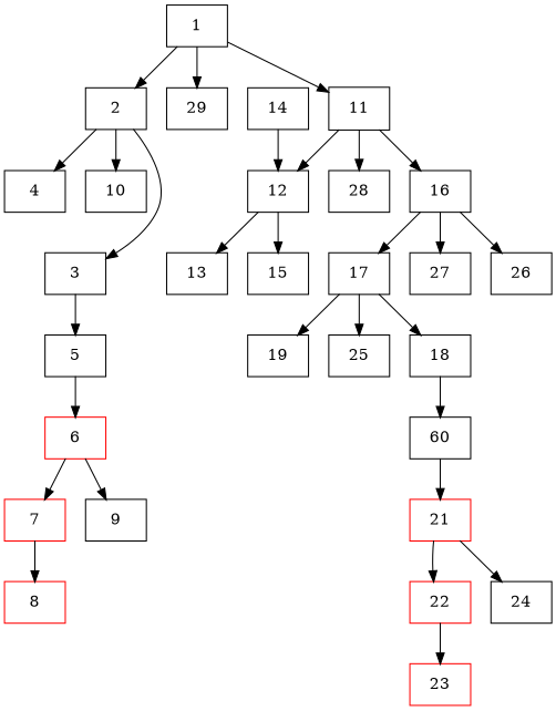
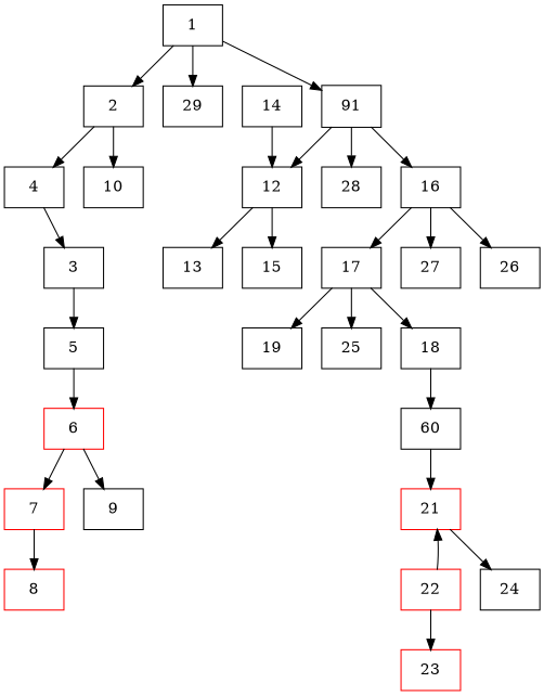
  digraph {
    fontname="DejaVu Serif"
    node [fontname="DejaVu Serif" level=4 shape=record]
    edge [fontname="DejaVu Serif"]
    n1 [label=1 level=1]
    n2 [label=2 level=2]
    n3 [label=29 level=2]
-   n4 [label=11 level=2]
+   n4 [label=91 level=2]
    n5 [label=4 level=3]
    n6 [label=10 level=3]
    n7 [label=3 level=3]
    n8 [label=12 level=3]
    n9 [label=28 level=3]
    n10 [label=16 level=3]
    n11 [label=5]
    n12 [color=red label=6 level=5]
    n13 [color=red label=7 level=6]
    n14 [label=9 level=6]
    n15 [color=red label=8 level=7]
    n16 [label=13]
    n17 [label=15]
    n18 [label=17]
    n19 [label=27]
    n20 [label=26]
    n21 [label=14]
    n22 [label=19 level=5]
    n23 [label=25 level=5]
    n24 [label=18 level=5]
    n25 [label=60 level=6]
    n26 [color=red label=21 level=7]
    n27 [color=red label=22 level=8]
    n28 [label=24 level=8]
    n29 [color=red label=23 level=9]
    n1 -> n2
    n1 -> n3
    n1 -> n4
    n2 -> n5
    n2 -> n6
-   n2 -> n7
+   n5 -> n7
    n4 -> n8
    n4 -> n9
    n4 -> n10
    n7 -> n11
    n8 -> n16
    n8 -> n17
    n10 -> n18
    n10 -> n19
    n10 -> n20
    n11 -> n12
    n12 -> n13
    n12 -> n14
    n13 -> n15
    n18 -> n22
    n18 -> n23
    n18 -> n24
    n21 -> n8
    n24 -> n25
    n25 -> n26
-   n26 -> n27
+   n27 -> n26
    n26 -> n28
    n27 -> n29
  }
